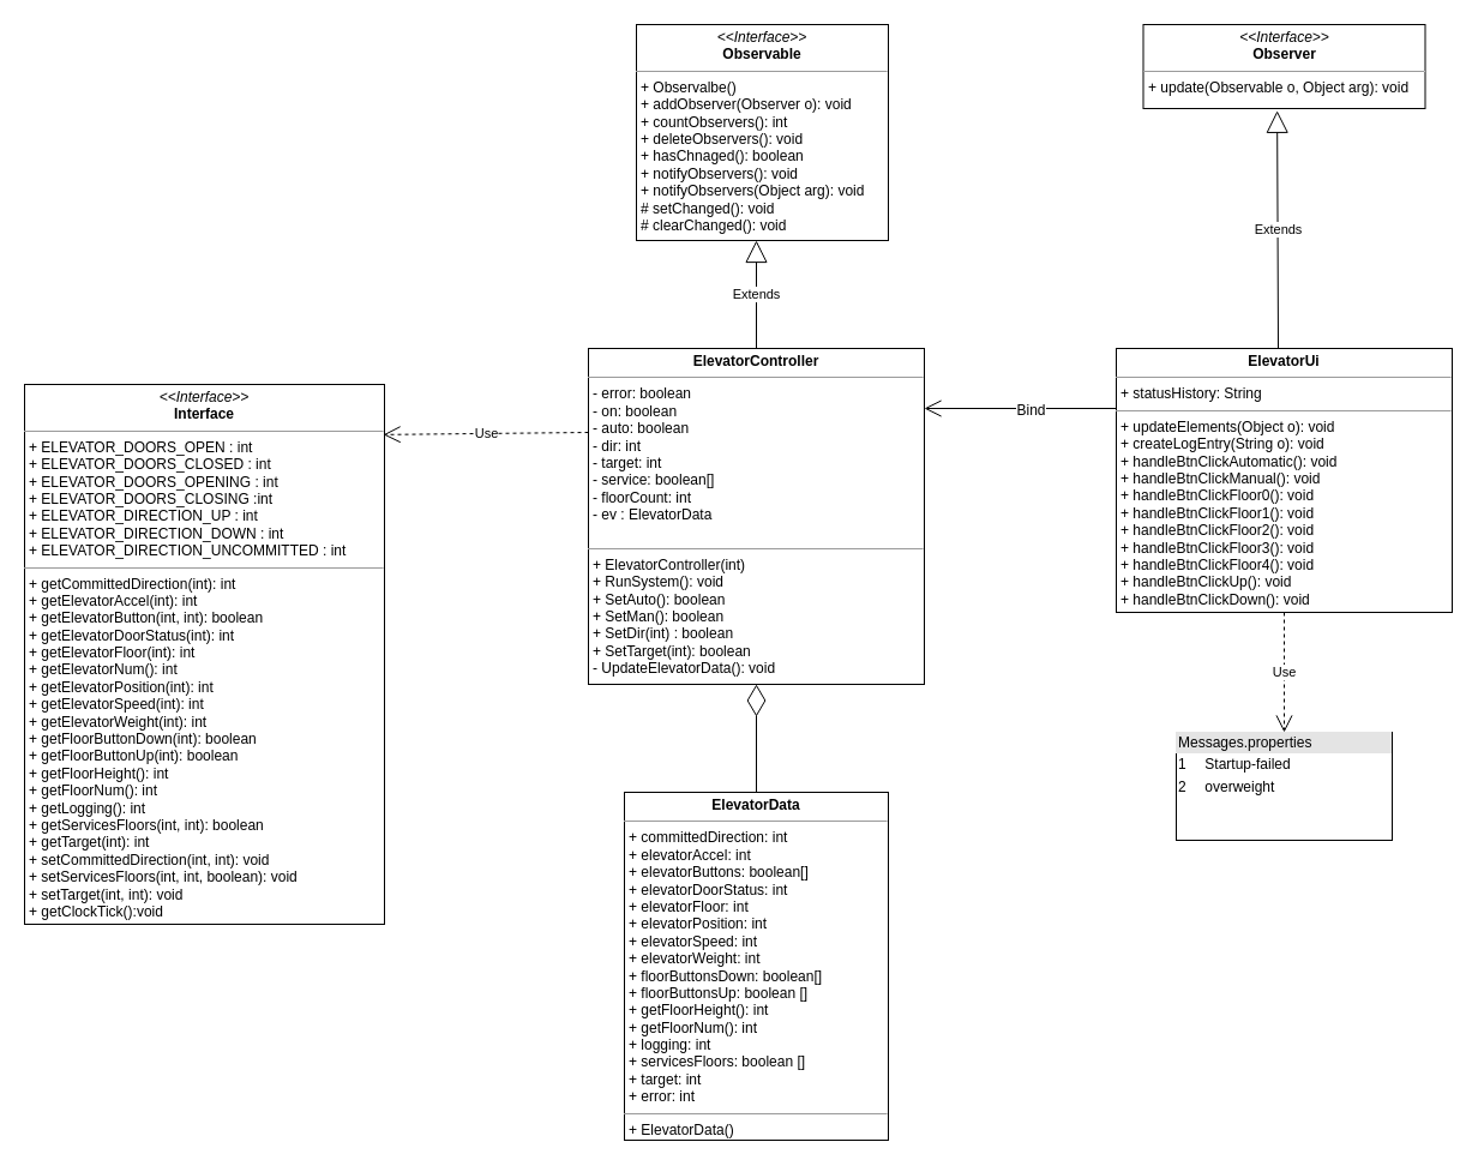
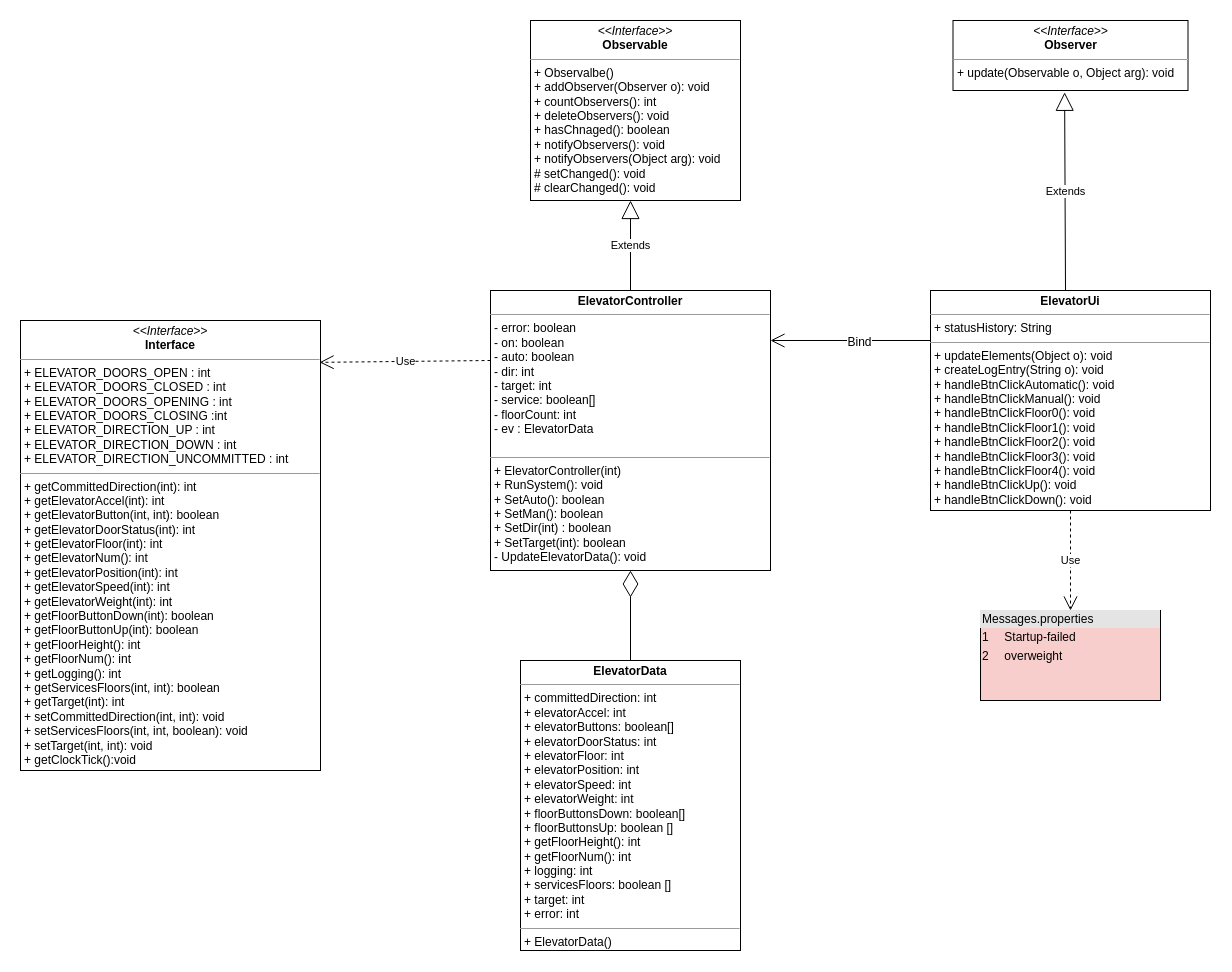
  <mxCell id="0" />
  <mxCell id="1" parent="0" />
  <mxCell id="2" value="&lt;p style=&quot;margin: 0px ; margin-top: 4px ; text-align: center&quot;&gt;&lt;b&gt;ElevatorController&lt;/b&gt;&lt;/p&gt;&lt;hr size=&quot;1&quot;&gt;&lt;p style=&quot;margin: 0px ; margin-left: 4px&quot;&gt;- error: boolean&lt;/p&gt;&lt;p style=&quot;margin: 0px ; margin-left: 4px&quot;&gt;- on: boolean&lt;/p&gt;&lt;p style=&quot;margin: 0px ; margin-left: 4px&quot;&gt;- auto: boolean&lt;/p&gt;&lt;p style=&quot;margin: 0px ; margin-left: 4px&quot;&gt;- dir: int&lt;/p&gt;&lt;p style=&quot;margin: 0px ; margin-left: 4px&quot;&gt;- target: int&lt;/p&gt;&lt;p style=&quot;margin: 0px ; margin-left: 4px&quot;&gt;- service: boolean[]&lt;/p&gt;&lt;p style=&quot;margin: 0px ; margin-left: 4px&quot;&gt;- floorCount: int&amp;nbsp;&amp;nbsp;&lt;/p&gt;&lt;p style=&quot;margin: 0px ; margin-left: 4px&quot;&gt;- ev : ElevatorData&amp;nbsp;&lt;/p&gt;&lt;b style=&quot;text-align: center&quot;&gt;&lt;br&gt;&lt;/b&gt;&lt;hr size=&quot;1&quot;&gt;&lt;p style=&quot;margin: 0px ; margin-left: 4px&quot;&gt;+ ElevatorController(int)&lt;/p&gt;&lt;p style=&quot;margin: 0px ; margin-left: 4px&quot;&gt;+ RunSystem(): void&lt;/p&gt;&lt;p style=&quot;margin: 0px 0px 0px 4px&quot;&gt;+ SetAuto(): boolean&lt;/p&gt;&lt;p style=&quot;margin: 0px 0px 0px 4px&quot;&gt;+ SetMan(): boolean&lt;br&gt;&lt;/p&gt;&lt;p style=&quot;margin: 0px 0px 0px 4px&quot;&gt;+ SetDir(int) : boolean&lt;/p&gt;&lt;div&gt;&lt;p style=&quot;margin: 0px 0px 0px 4px&quot;&gt;+ SetTarget(int):&amp;nbsp;&lt;span&gt;boolean&lt;/span&gt;&lt;/p&gt;&lt;/div&gt;&lt;p style=&quot;margin: 0px ; margin-left: 4px&quot;&gt;- UpdateElevatorData(): void&lt;/p&gt;&lt;p style=&quot;margin: 0px ; margin-left: 4px&quot;&gt;&lt;br&gt;&lt;/p&gt;&lt;p style=&quot;margin: 0px ; margin-left: 4px&quot;&gt;&lt;br&gt;&lt;/p&gt;&lt;p style=&quot;margin: 0px ; margin-left: 4px&quot;&gt;&lt;br&gt;&lt;/p&gt;" style="verticalAlign=top;align=left;overflow=fill;fontSize=12;fontFamily=Helvetica;html=1;" parent="1" vertex="1"><mxGeometry x="490" y="290" width="280" height="280" as="geometry" /></mxCell>
  <mxCell id="3" value="&lt;p style=&quot;margin: 0px ; margin-top: 4px ; text-align: center&quot;&gt;&lt;i&gt;&amp;lt;&amp;lt;Interface&amp;gt;&amp;gt;&lt;/i&gt;&lt;br&gt;&lt;b&gt;Interface&lt;/b&gt;&lt;/p&gt;&lt;hr size=&quot;1&quot;&gt;&lt;p style=&quot;margin: 0px ; margin-left: 4px&quot;&gt;+ ELEVATOR_DOORS_OPEN : int&lt;span style=&quot;white-space: pre&quot;&gt;&#09;&lt;/span&gt;&lt;/p&gt;&lt;p style=&quot;margin: 0px ; margin-left: 4px&quot;&gt;&lt;span&gt;+ ELEVATOR_DOORS_CLOSED : int&lt;/span&gt;&lt;br&gt;&lt;/p&gt;&lt;p style=&quot;margin: 0px ; margin-left: 4px&quot;&gt;&lt;span&gt;+ ELEVATOR_DOORS_OPENING : int&lt;/span&gt;&lt;/p&gt;&lt;p style=&quot;margin: 0px ; margin-left: 4px&quot;&gt;&lt;span&gt;+ ELEVATOR_DOORS_CLOSING :int&lt;/span&gt;&lt;/p&gt;&lt;p style=&quot;margin: 0px ; margin-left: 4px&quot;&gt;&lt;span&gt;+ ELEVATOR_DIRECTION_UP : int&lt;/span&gt;&lt;span style=&quot;white-space: pre&quot;&gt;&#09;&#09;&#09;&#09;&lt;/span&gt;&lt;br&gt;&lt;/p&gt;&lt;p style=&quot;margin: 0px ; margin-left: 4px&quot;&gt;&lt;span&gt;+ ELEVATOR_DIRECTION_DOWN : int&lt;/span&gt;&lt;span style=&quot;white-space: pre&quot;&gt;&#09;&#09;&#09;&lt;/span&gt;&lt;/p&gt;&lt;p style=&quot;margin: 0px ; margin-left: 4px&quot;&gt;&lt;span&gt;+ ELEVATOR_DIRECTION_UNCOMMITTED : int&lt;/span&gt;&lt;span style=&quot;white-space: pre&quot;&gt;&#09;&#09;&lt;/span&gt;&lt;/p&gt;&lt;hr size=&quot;1&quot;&gt;&lt;p style=&quot;margin: 0px 0px 0px 4px&quot;&gt;&lt;span style=&quot;white-space: normal&quot;&gt;+ getCommittedDirection(int): int&lt;/span&gt;&lt;br&gt;&lt;/p&gt;&lt;p style=&quot;margin: 0px 0px 0px 4px&quot;&gt;&lt;span style=&quot;white-space: normal&quot;&gt;+ getElevatorAccel(int): int&lt;/span&gt;&lt;span style=&quot;white-space: normal&quot;&gt;&lt;br&gt;&lt;/span&gt;&lt;/p&gt;&lt;p style=&quot;margin: 0px 0px 0px 4px&quot;&gt;&lt;span style=&quot;white-space: normal&quot;&gt;+ getElevatorButton(int, int): boolean&lt;/span&gt;&lt;br&gt;&lt;/p&gt;&lt;p style=&quot;margin: 0px 0px 0px 4px&quot;&gt;&lt;span style=&quot;white-space: normal&quot;&gt;+ getElevatorDoorStatus(int): int&lt;/span&gt;&lt;span style=&quot;white-space: normal&quot;&gt;&lt;br&gt;&lt;/span&gt;&lt;/p&gt;&lt;p style=&quot;margin: 0px 0px 0px 4px&quot;&gt;&lt;span style=&quot;white-space: normal&quot;&gt;+ getElevatorFloor(int): int&lt;/span&gt;&lt;span style=&quot;white-space: normal&quot;&gt;&lt;br&gt;&lt;/span&gt;&lt;/p&gt;&lt;p style=&quot;margin: 0px 0px 0px 4px&quot;&gt;&lt;span style=&quot;white-space: normal&quot;&gt;+ getElevatorNum(): int&lt;/span&gt;&lt;span style=&quot;white-space: normal&quot;&gt;&lt;br&gt;&lt;/span&gt;&lt;/p&gt;&lt;p style=&quot;margin: 0px 0px 0px 4px&quot;&gt;&lt;span style=&quot;white-space: normal&quot;&gt;+ getElevatorPosition(int): int&lt;/span&gt;&lt;span style=&quot;white-space: normal&quot;&gt;&lt;br&gt;&lt;/span&gt;&lt;/p&gt;&lt;p style=&quot;margin: 0px 0px 0px 4px&quot;&gt;&lt;span style=&quot;white-space: normal&quot;&gt;+ getElevatorSpeed(int): int&lt;/span&gt;&lt;span style=&quot;white-space: normal&quot;&gt;&lt;br&gt;&lt;/span&gt;&lt;/p&gt;&lt;p style=&quot;margin: 0px 0px 0px 4px&quot;&gt;&lt;span style=&quot;white-space: normal&quot;&gt;+ getElevatorWeight(int): int&lt;/span&gt;&lt;span style=&quot;white-space: normal&quot;&gt;&lt;br&gt;&lt;/span&gt;&lt;/p&gt;&lt;p style=&quot;margin: 0px 0px 0px 4px&quot;&gt;&lt;span style=&quot;white-space: normal&quot;&gt;+ getFloorButtonDown(int): boolean&lt;/span&gt;&lt;span style=&quot;white-space: normal&quot;&gt;&lt;br&gt;&lt;/span&gt;&lt;/p&gt;&lt;p style=&quot;margin: 0px 0px 0px 4px&quot;&gt;&lt;span style=&quot;white-space: normal&quot;&gt;+ getFloorButtonUp(int): boolean&lt;/span&gt;&lt;span style=&quot;white-space: normal&quot;&gt;&lt;br&gt;&lt;/span&gt;&lt;/p&gt;&lt;p style=&quot;margin: 0px 0px 0px 4px&quot;&gt;&lt;span style=&quot;white-space: normal&quot;&gt;+ getFloorHeight(): int&lt;/span&gt;&lt;span style=&quot;white-space: normal&quot;&gt;&lt;br&gt;&lt;/span&gt;&lt;/p&gt;&lt;p style=&quot;margin: 0px 0px 0px 4px&quot;&gt;&lt;span style=&quot;white-space: normal&quot;&gt;+ getFloorNum(): int&lt;/span&gt;&lt;span style=&quot;white-space: normal&quot;&gt;&lt;br&gt;&lt;/span&gt;&lt;/p&gt;&lt;p style=&quot;margin: 0px 0px 0px 4px&quot;&gt;&lt;span style=&quot;white-space: normal&quot;&gt;+ getLogging(): int&lt;/span&gt;&lt;span style=&quot;white-space: normal&quot;&gt;&lt;br&gt;&lt;/span&gt;&lt;/p&gt;&lt;p style=&quot;margin: 0px 0px 0px 4px&quot;&gt;&lt;span style=&quot;white-space: normal&quot;&gt;+ getServicesFloors(int, int): boolean&lt;/span&gt;&lt;span style=&quot;white-space: normal&quot;&gt;&lt;br&gt;&lt;/span&gt;&lt;/p&gt;&lt;p style=&quot;margin: 0px 0px 0px 4px&quot;&gt;&lt;span style=&quot;white-space: normal&quot;&gt;+ getTarget(int): int&lt;/span&gt;&lt;span style=&quot;white-space: normal&quot;&gt;&lt;br&gt;&lt;/span&gt;&lt;/p&gt;&lt;p style=&quot;margin: 0px 0px 0px 4px&quot;&gt;&lt;span style=&quot;white-space: normal&quot;&gt;+ setCommittedDirection(int, int): void&lt;/span&gt;&lt;span style=&quot;white-space: normal&quot;&gt;&lt;br&gt;&lt;/span&gt;&lt;/p&gt;&lt;p style=&quot;margin: 0px 0px 0px 4px&quot;&gt;&lt;span style=&quot;white-space: normal&quot;&gt;+ setServicesFloors(int, int, boolean): void&lt;/span&gt;&lt;span style=&quot;white-space: normal&quot;&gt;&lt;br&gt;&lt;/span&gt;&lt;/p&gt;&lt;p style=&quot;margin: 0px 0px 0px 4px&quot;&gt;&lt;span style=&quot;white-space: normal&quot;&gt;+ setTarget(int, int): void&lt;/span&gt;&lt;br&gt;&lt;/p&gt;&lt;p style=&quot;margin: 0px 0px 0px 4px&quot;&gt;+&amp;nbsp;getClockTick():void&lt;/p&gt;" style="verticalAlign=top;align=left;overflow=fill;fontSize=12;fontFamily=Helvetica;html=1;" vertex="1" parent="1"><mxGeometry x="20" y="320" width="300" height="450" as="geometry" /></mxCell>
  <mxCell id="4" value="Use" style="endArrow=open;endSize=12;dashed=1;html=1;entryX=0.997;entryY=0.093;entryDx=0;entryDy=0;entryPerimeter=0;exitX=0;exitY=0.25;exitDx=0;exitDy=0;" edge="1" parent="1" source="2" target="3"><mxGeometry width="160" relative="1" as="geometry"><mxPoint x="240" y="770" as="sourcePoint" /><mxPoint x="400" y="770" as="targetPoint" /></mxGeometry></mxCell>
  <mxCell id="5" value="&lt;p style=&quot;margin: 0px ; margin-top: 4px ; text-align: center&quot;&gt;&lt;i&gt;&amp;lt;&amp;lt;Interface&amp;gt;&amp;gt;&lt;/i&gt;&lt;br&gt;&lt;b&gt;Observer&lt;/b&gt;&lt;/p&gt;&lt;hr size=&quot;1&quot;&gt;&lt;p style=&quot;margin: 0px ; margin-left: 4px&quot;&gt;&lt;/p&gt;&lt;p style=&quot;margin: 0px ; margin-left: 4px&quot;&gt;+ update(Observable o, Object arg): void&lt;br&gt;&lt;br&gt;&lt;/p&gt;" style="verticalAlign=top;align=left;overflow=fill;fontSize=12;fontFamily=Helvetica;html=1;" vertex="1" parent="1"><mxGeometry x="952.5" y="20" width="235" height="70" as="geometry" /></mxCell>
  <mxCell id="6" value="&lt;p style=&quot;margin: 0px ; margin-top: 4px ; text-align: center&quot;&gt;&lt;i&gt;&amp;lt;&amp;lt;Interface&amp;gt;&amp;gt;&lt;/i&gt;&lt;br&gt;&lt;b&gt;Observable&lt;/b&gt;&lt;/p&gt;&lt;hr size=&quot;1&quot;&gt;&lt;p style=&quot;margin: 0px ; margin-left: 4px&quot;&gt;&lt;/p&gt;&lt;p style=&quot;margin: 0px ; margin-left: 4px&quot;&gt;+ Observalbe()&lt;/p&gt;&lt;p style=&quot;margin: 0px ; margin-left: 4px&quot;&gt;+ addObserver(Observer o): void&lt;br&gt;&lt;/p&gt;&lt;p style=&quot;margin: 0px ; margin-left: 4px&quot;&gt;+ countObservers(): int&lt;br&gt;&lt;/p&gt;&lt;p style=&quot;margin: 0px ; margin-left: 4px&quot;&gt;+ deleteObservers(): void&lt;br&gt;&lt;/p&gt;&lt;p style=&quot;margin: 0px ; margin-left: 4px&quot;&gt;+ hasChnaged(): boolean&lt;br&gt;&lt;/p&gt;&lt;p style=&quot;margin: 0px ; margin-left: 4px&quot;&gt;+ notifyObservers(): void&lt;br&gt;&lt;/p&gt;&lt;p style=&quot;margin: 0px ; margin-left: 4px&quot;&gt;+ notifyObservers(Object arg): void&lt;br&gt;&lt;/p&gt;&lt;p style=&quot;margin: 0px ; margin-left: 4px&quot;&gt;# setChanged(): void&lt;br&gt;&lt;/p&gt;&lt;p style=&quot;margin: 0px ; margin-left: 4px&quot;&gt;# clearChanged(): void&lt;br&gt;&lt;/p&gt;" style="verticalAlign=top;align=left;overflow=fill;fontSize=12;fontFamily=Helvetica;html=1;" vertex="1" parent="1"><mxGeometry x="530" y="20" width="210" height="180" as="geometry" /></mxCell>
  <mxCell id="7" value="&lt;p style=&quot;margin: 0px ; margin-top: 4px ; text-align: center&quot;&gt;&lt;b&gt;ElevatorUi&lt;/b&gt;&lt;/p&gt;&lt;hr size=&quot;1&quot;&gt;&lt;p style=&quot;margin: 0px ; margin-left: 4px&quot;&gt;+ statusHistory: String&lt;/p&gt;&lt;hr size=&quot;1&quot;&gt;&lt;p style=&quot;margin: 0px ; margin-left: 4px&quot;&gt;+ updateElements(Object o): void&lt;/p&gt;&lt;p style=&quot;margin: 0px ; margin-left: 4px&quot;&gt;+ createLogEntry(String o): void&lt;br&gt;&lt;/p&gt;&lt;p style=&quot;margin: 0px ; margin-left: 4px&quot;&gt;+&amp;nbsp;handleBtnClickAutomatic(): void&amp;nbsp;&lt;/p&gt;&lt;p style=&quot;margin: 0px ; margin-left: 4px&quot;&gt;+&amp;nbsp;handleBtnClickManual(): void&lt;br&gt;&lt;/p&gt;&lt;p style=&quot;margin: 0px ; margin-left: 4px&quot;&gt;+&amp;nbsp;handleBtnClickFloor0(): void&lt;br&gt;&lt;/p&gt;&lt;p style=&quot;margin: 0px ; margin-left: 4px&quot;&gt;+&amp;nbsp;handleBtnClickFloor1(): void&lt;br&gt;&lt;/p&gt;&lt;p style=&quot;margin: 0px ; margin-left: 4px&quot;&gt;+&amp;nbsp;handleBtnClickFloor2(): void&lt;br&gt;&lt;/p&gt;&lt;p style=&quot;margin: 0px ; margin-left: 4px&quot;&gt;+&amp;nbsp;handleBtnClickFloor3(): void&lt;br&gt;&lt;/p&gt;&lt;p style=&quot;margin: 0px ; margin-left: 4px&quot;&gt;+&amp;nbsp;handleBtnClickFloor4(): void&lt;br&gt;&lt;/p&gt;&lt;p style=&quot;margin: 0px ; margin-left: 4px&quot;&gt;+&amp;nbsp;handleBtnClickUp(): void&lt;br&gt;&lt;/p&gt;&lt;p style=&quot;margin: 0px ; margin-left: 4px&quot;&gt;+&amp;nbsp;handleBtnClickDown(): void&lt;br&gt;&lt;/p&gt;" style="verticalAlign=top;align=left;overflow=fill;fontSize=12;fontFamily=Helvetica;html=1;" vertex="1" parent="1"><mxGeometry x="930" y="290" width="280" height="220" as="geometry" /></mxCell>
  <mxCell id="8" value="Extends" style="endArrow=block;endSize=16;endFill=0;html=1;entryX=0.475;entryY=1.026;entryDx=0;entryDy=0;entryPerimeter=0;" edge="1" parent="1" target="5"><mxGeometry width="160" relative="1" as="geometry"><mxPoint x="1065" y="290" as="sourcePoint" /><mxPoint x="1370" y="380" as="targetPoint" /><Array as="points" /></mxGeometry></mxCell>
  <mxCell id="9" value="Extends" style="endArrow=block;endSize=16;endFill=0;html=1;" edge="1" parent="1"><mxGeometry width="160" relative="1" as="geometry"><mxPoint x="630" y="290" as="sourcePoint" /><mxPoint x="630" y="200" as="targetPoint" /><Array as="points" /></mxGeometry></mxCell>
  <mxCell id="10" value="&lt;p style=&quot;margin: 0px ; margin-top: 4px ; text-align: center&quot;&gt;&lt;b&gt;ElevatorData&lt;/b&gt;&lt;/p&gt;&lt;hr size=&quot;1&quot;&gt;&lt;p style=&quot;margin: 0px ; margin-left: 4px&quot;&gt;+ c&lt;span style=&quot;white-space: normal&quot;&gt;ommittedDirection&lt;/span&gt;: int&lt;/p&gt;&lt;p style=&quot;margin: 0px 0px 0px 4px&quot;&gt;&lt;span style=&quot;white-space: normal&quot;&gt;+ elevatorAccel: int&lt;/span&gt;&lt;span style=&quot;white-space: normal&quot;&gt;&lt;br&gt;&lt;/span&gt;&lt;/p&gt;&lt;p style=&quot;margin: 0px 0px 0px 4px&quot;&gt;&lt;span style=&quot;white-space: normal&quot;&gt;+ elevatorButtons: boolean[]&lt;/span&gt;&lt;br&gt;&lt;/p&gt;&lt;p style=&quot;margin: 0px 0px 0px 4px&quot;&gt;&lt;span style=&quot;white-space: normal&quot;&gt;+ elevatorDoorStatus: int&lt;/span&gt;&lt;span style=&quot;white-space: normal&quot;&gt;&lt;br&gt;&lt;/span&gt;&lt;/p&gt;&lt;p style=&quot;margin: 0px 0px 0px 4px&quot;&gt;&lt;span style=&quot;white-space: normal&quot;&gt;+ elevatorFloor: int&lt;/span&gt;&lt;span style=&quot;white-space: normal&quot;&gt;&lt;br&gt;&lt;/span&gt;&lt;/p&gt;&lt;p style=&quot;margin: 0px 0px 0px 4px&quot;&gt;&lt;span style=&quot;white-space: normal&quot;&gt;+ elevatorPosition: int&lt;/span&gt;&lt;br&gt;&lt;/p&gt;&lt;p style=&quot;margin: 0px 0px 0px 4px&quot;&gt;&lt;span style=&quot;white-space: normal&quot;&gt;+ elevatorSpeed: int&lt;/span&gt;&lt;span style=&quot;white-space: normal&quot;&gt;&lt;br&gt;&lt;/span&gt;&lt;/p&gt;&lt;p style=&quot;margin: 0px 0px 0px 4px&quot;&gt;&lt;span style=&quot;white-space: normal&quot;&gt;+ elevatorWeight: int&lt;/span&gt;&lt;span style=&quot;white-space: normal&quot;&gt;&lt;br&gt;&lt;/span&gt;&lt;/p&gt;&lt;p style=&quot;margin: 0px 0px 0px 4px&quot;&gt;&lt;span style=&quot;white-space: normal&quot;&gt;+ floorButtonsDown: boolean[]&lt;/span&gt;&lt;span style=&quot;white-space: normal&quot;&gt;&lt;br&gt;&lt;/span&gt;&lt;/p&gt;&lt;p style=&quot;margin: 0px 0px 0px 4px&quot;&gt;&lt;span style=&quot;white-space: normal&quot;&gt;+ floorButtonsUp: boolean []&lt;/span&gt;&lt;span style=&quot;white-space: normal&quot;&gt;&lt;br&gt;&lt;/span&gt;&lt;/p&gt;&lt;p style=&quot;margin: 0px 0px 0px 4px&quot;&gt;&lt;span style=&quot;white-space: normal&quot;&gt;+ getFloorHeight(): int&lt;/span&gt;&lt;span style=&quot;white-space: normal&quot;&gt;&lt;br&gt;&lt;/span&gt;&lt;/p&gt;&lt;p style=&quot;margin: 0px 0px 0px 4px&quot;&gt;&lt;span style=&quot;white-space: normal&quot;&gt;+ getFloorNum(): int&lt;/span&gt;&lt;span style=&quot;white-space: normal&quot;&gt;&lt;br&gt;&lt;/span&gt;&lt;/p&gt;&lt;p style=&quot;margin: 0px 0px 0px 4px&quot;&gt;&lt;span style=&quot;white-space: normal&quot;&gt;+ logging: int&lt;/span&gt;&lt;span style=&quot;white-space: normal&quot;&gt;&lt;br&gt;&lt;/span&gt;&lt;/p&gt;&lt;p style=&quot;margin: 0px 0px 0px 4px&quot;&gt;&lt;span style=&quot;white-space: normal&quot;&gt;+ servicesFloors: boolean []&lt;/span&gt;&lt;span style=&quot;white-space: normal&quot;&gt;&lt;br&gt;&lt;/span&gt;&lt;/p&gt;&lt;p style=&quot;margin: 0px 0px 0px 4px&quot;&gt;&lt;span style=&quot;white-space: normal&quot;&gt;+ target: int&lt;/span&gt;&lt;/p&gt;&lt;p style=&quot;margin: 0px 0px 0px 4px&quot;&gt;&lt;span style=&quot;white-space: normal&quot;&gt;+ error: int&lt;/span&gt;&lt;span style=&quot;white-space: normal&quot;&gt;&lt;br&gt;&lt;/span&gt;&lt;/p&gt;&lt;hr size=&quot;1&quot;&gt;&lt;p style=&quot;margin: 0px ; margin-left: 4px&quot;&gt;+ ElevatorData()&lt;br&gt;&lt;/p&gt;" style="verticalAlign=top;align=left;overflow=fill;fontSize=12;fontFamily=Helvetica;html=1;" vertex="1" parent="1"><mxGeometry x="520" y="660" width="220" height="290" as="geometry" /></mxCell>
  <mxCell id="11" value="" style="endArrow=diamondThin;endFill=0;endSize=24;html=1;entryX=0.5;entryY=1;entryDx=0;entryDy=0;" edge="1" parent="1" source="10" target="2"><mxGeometry width="160" relative="1" as="geometry"><mxPoint x="870" y="610" as="sourcePoint" /><mxPoint x="1030" y="610" as="targetPoint" /></mxGeometry></mxCell>
  <mxCell id="12" value="" style="endArrow=open;endFill=1;endSize=12;html=1;" edge="1" parent="1"><mxGeometry width="160" relative="1" as="geometry"><mxPoint x="930" y="340" as="sourcePoint" /><mxPoint x="770" y="340" as="targetPoint" /></mxGeometry></mxCell>
  <mxCell id="13" value="Bind" style="text;html=1;align=center;verticalAlign=middle;resizable=0;points=[];;labelBackgroundColor=#ffffff;" vertex="1" connectable="0" parent="12"><mxGeometry x="-0.098" y="1" relative="1" as="geometry"><mxPoint as="offset" /></mxGeometry></mxCell>
- <mxCell id="14" value="&lt;div style=&quot;box-sizing: border-box ; width: 100% ; background: #e4e4e4 ; padding: 2px&quot;&gt;Messages.properties&lt;/div&gt;&lt;table style=&quot;width: 100% ; font-size: 1em&quot; cellpadding=&quot;2&quot; cellspacing=&quot;0&quot;&gt;&lt;tbody&gt;&lt;tr&gt;&lt;td&gt;1&lt;/td&gt;&lt;td&gt;Startup-failed&lt;/td&gt;&lt;/tr&gt;&lt;tr&gt;&lt;td&gt;2&lt;/td&gt;&lt;td&gt;overweight&lt;/td&gt;&lt;/tr&gt;&lt;tr&gt;&lt;td&gt;&lt;/td&gt;&lt;td&gt;&lt;br&gt;&lt;/td&gt;&lt;/tr&gt;&lt;/tbody&gt;&lt;/table&gt;" style="verticalAlign=top;align=left;overflow=fill;html=1;" vertex="1" parent="1"><mxGeometry x="980" y="610" width="180" height="90" as="geometry" /></mxCell>
+ <mxCell id="14" value="&lt;div style=&quot;box-sizing: border-box ; width: 100% ; background: #e4e4e4 ; padding: 2px&quot;&gt;Messages.properties&lt;/div&gt;&lt;table style=&quot;width: 100% ; font-size: 1em&quot; cellpadding=&quot;2&quot; cellspacing=&quot;0&quot;&gt;&lt;tbody&gt;&lt;tr&gt;&lt;td&gt;1&lt;/td&gt;&lt;td&gt;Startup-failed&lt;/td&gt;&lt;/tr&gt;&lt;tr&gt;&lt;td&gt;2&lt;/td&gt;&lt;td&gt;overweight&lt;/td&gt;&lt;/tr&gt;&lt;tr&gt;&lt;td&gt;&lt;/td&gt;&lt;td&gt;&lt;br&gt;&lt;/td&gt;&lt;/tr&gt;&lt;/tbody&gt;&lt;/table&gt;" style="verticalAlign=top;align=left;overflow=fill;html=1;fillColor=#f8cecc;" vertex="1" parent="1"><mxGeometry x="980" y="610" width="180" height="90" as="geometry" /></mxCell>
  <mxCell id="15" value="Use" style="endArrow=open;endSize=12;dashed=1;html=1;exitX=0.5;exitY=1;exitDx=0;exitDy=0;entryX=0.5;entryY=0;entryDx=0;entryDy=0;" edge="1" parent="1" source="7" target="14"><mxGeometry width="160" relative="1" as="geometry"><mxPoint x="980" y="570" as="sourcePoint" /><mxPoint x="1070" y="600" as="targetPoint" /></mxGeometry></mxCell>
